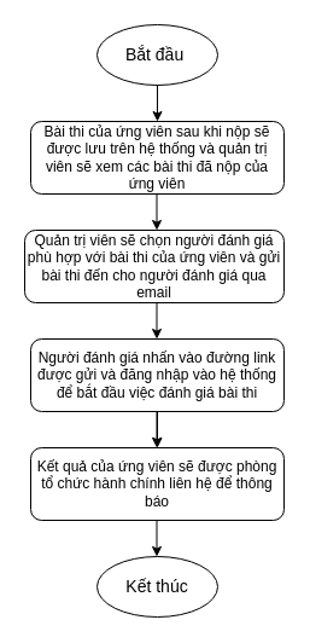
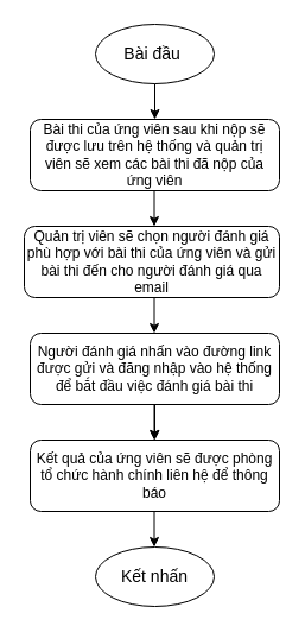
  <mxCell id="0" />
  <mxCell id="1" parent="0" />
- <mxCell id="2" value="Bắt đầu&amp;nbsp;" style="ellipse;whiteSpace=wrap;html=1;fontSize=14;" vertex="1" parent="1"><mxGeometry x="80" y="20" width="100" height="50" as="geometry" /></mxCell>
+ <mxCell id="2" value="Bài đầu&amp;nbsp;" style="ellipse;whiteSpace=wrap;html=1;fontSize=14;" vertex="1" parent="1"><mxGeometry x="80" y="20" width="100" height="50" as="geometry" /></mxCell>
  <mxCell id="3" value="" style="endArrow=classic;html=1;exitX=0.5;exitY=1;exitDx=0;exitDy=0;fontSize=14;" edge="1" parent="1"><mxGeometry width="50" height="50" relative="1" as="geometry"><mxPoint x="130" y="70" as="sourcePoint" /><mxPoint x="130" y="100" as="targetPoint" /></mxGeometry></mxCell>
  <mxCell id="4" value="Bài thi của ứng viên sau khi nộp sẽ được lưu trên hệ thống và quản trị viên sẽ xem các bài thi đã nộp của ứng viên" style="rounded=1;whiteSpace=wrap;html=1;" vertex="1" parent="1"><mxGeometry x="25" y="100" width="210" height="60" as="geometry" /></mxCell>
  <mxCell id="5" value="" style="endArrow=classic;html=1;exitX=0.5;exitY=1;exitDx=0;exitDy=0;fontSize=14;" edge="1" parent="1"><mxGeometry width="50" height="50" relative="1" as="geometry"><mxPoint x="129.5" y="160" as="sourcePoint" /><mxPoint x="129.5" y="190" as="targetPoint" /></mxGeometry></mxCell>
  <mxCell id="6" value="Quản trị viên sẽ chọn người đánh giá phù hợp với bài thi của ứng viên và gửi bài thi đến cho người đánh giá qua email" style="rounded=1;whiteSpace=wrap;html=1;" vertex="1" parent="1"><mxGeometry x="20" y="190" width="215" height="60" as="geometry" /></mxCell>
  <mxCell id="7" value="" style="endArrow=classic;html=1;exitX=0.5;exitY=1;exitDx=0;exitDy=0;fontSize=14;" edge="1" parent="1"><mxGeometry width="50" height="50" relative="1" as="geometry"><mxPoint x="129.5" y="250" as="sourcePoint" /><mxPoint x="129.5" y="280" as="targetPoint" /></mxGeometry></mxCell>
  <mxCell id="8" value="" style="edgeStyle=orthogonalEdgeStyle;rounded=0;orthogonalLoop=1;jettySize=auto;html=1;" edge="1" parent="1" source="9" target="11"><mxGeometry relative="1" as="geometry" /></mxCell>
  <mxCell id="9" value="Người đánh giá nhấn vào đường link được gửi và đăng nhập vào hệ thống để bắt đầu việc đánh giá bài thi" style="rounded=1;whiteSpace=wrap;html=1;" vertex="1" parent="1"><mxGeometry x="25" y="280" width="210" height="60" as="geometry" /></mxCell>
  <mxCell id="10" value="" style="endArrow=classic;html=1;exitX=0.5;exitY=1;exitDx=0;exitDy=0;fontSize=14;" edge="1" parent="1"><mxGeometry width="50" height="50" relative="1" as="geometry"><mxPoint x="129.5" y="340" as="sourcePoint" /><mxPoint x="129.5" y="370" as="targetPoint" /></mxGeometry></mxCell>
  <mxCell id="11" value="Kết quả của ứng viên sẽ được phòng tổ chức hành chính liên hệ để thông báo" style="rounded=1;whiteSpace=wrap;html=1;" vertex="1" parent="1"><mxGeometry x="25" y="370" width="210" height="60" as="geometry" /></mxCell>
- <mxCell id="12" value="Kết thúc" style="ellipse;whiteSpace=wrap;html=1;fontSize=14;" vertex="1" parent="1"><mxGeometry x="80" y="460" width="100" height="50" as="geometry" /></mxCell>
+ <mxCell id="12" value="Kết nhấn" style="ellipse;whiteSpace=wrap;html=1;fontSize=14;" vertex="1" parent="1"><mxGeometry x="80" y="460" width="100" height="50" as="geometry" /></mxCell>
  <mxCell id="13" value="" style="endArrow=classic;html=1;exitX=0.5;exitY=1;exitDx=0;exitDy=0;fontSize=14;" edge="1" parent="1"><mxGeometry width="50" height="50" relative="1" as="geometry"><mxPoint x="129.5" y="430" as="sourcePoint" /><mxPoint x="129.5" y="460" as="targetPoint" /></mxGeometry></mxCell>
